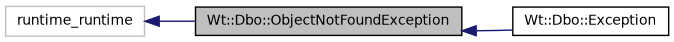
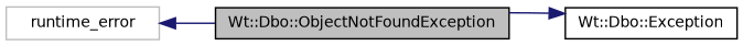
  digraph {
    rankdir=LR
    node [color=black fillcolor=white fontname=Helvetica fontsize=10 shape=record style=filled]
    edge [color=midnightblue dir=back fontname=Helvetica fontsize=10 labelfontname=Helvetica labelfontsize=10 style=solid]
    n1 [fillcolor=grey75 fontcolor=black height=0.2 label="Wt::Dbo::ObjectNotFoundException" width=0.4]
    n2 [height=0.2 label="Wt::Dbo::Exception" width=0.4]
-   n3 [color=grey75 height=0.2 label=runtime_runtime width=0.4]
-   n1 -> n2
+   n3 [color=grey75 height=0.2 label=runtime_error width=0.4]
+   n2 -> n1
    n3 -> n1
  }
